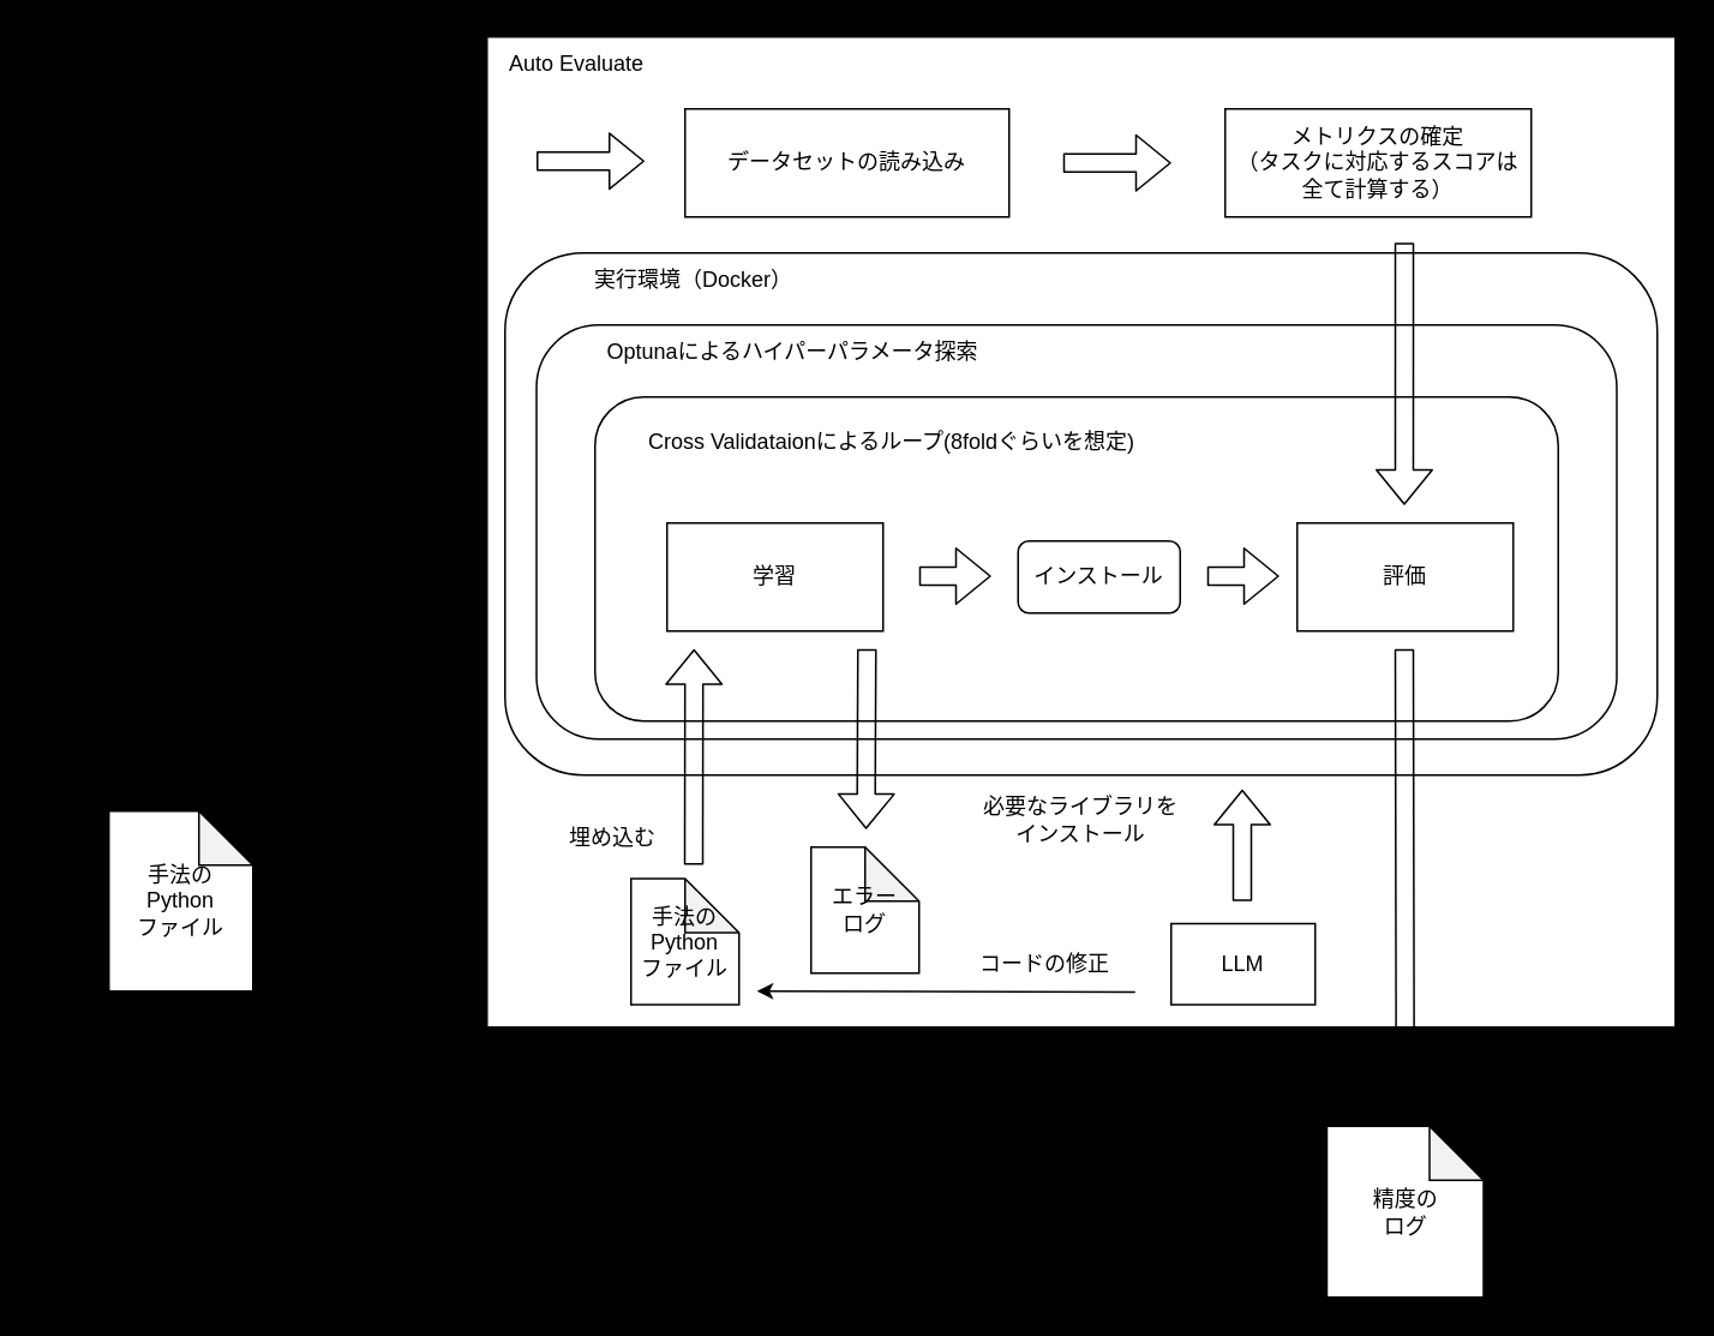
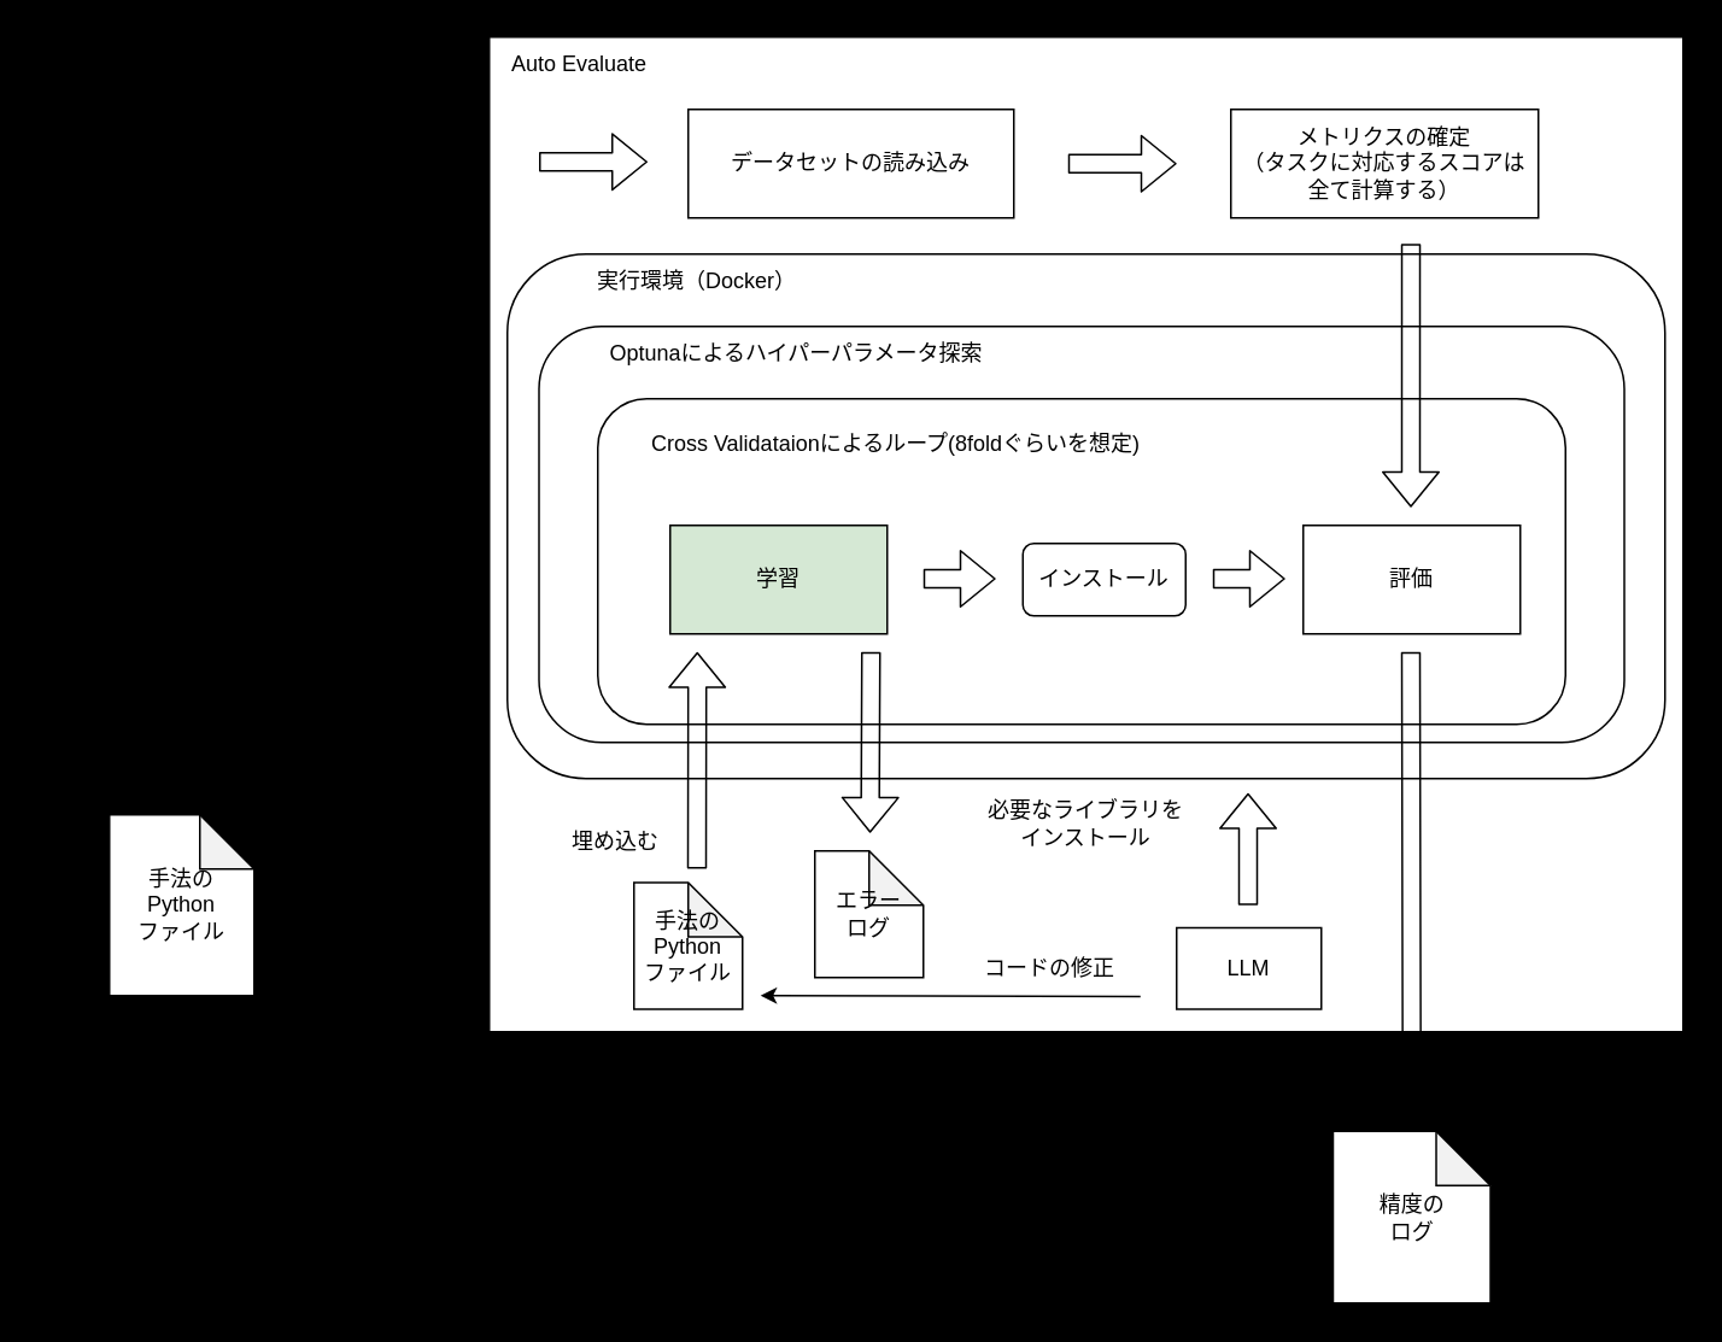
  <mxCell id="0" />
  <mxCell id="1" parent="0" />
  <mxCell id="2" value="" style="rounded=0;whiteSpace=wrap;html=1;" vertex="1" parent="1"><mxGeometry x="270" y="20" width="660" height="550" as="geometry" /></mxCell>
  <mxCell id="3" value="" style="rounded=1;whiteSpace=wrap;html=1;" vertex="1" parent="1"><mxGeometry x="280" y="140" width="640" height="290" as="geometry" /></mxCell>
  <mxCell id="4" value="" style="rounded=1;whiteSpace=wrap;html=1;" vertex="1" parent="1"><mxGeometry x="297.5" y="180" width="600" height="230" as="geometry" /></mxCell>
  <mxCell id="5" value="" style="rounded=1;whiteSpace=wrap;html=1;" vertex="1" parent="1"><mxGeometry x="330" y="220" width="535" height="180" as="geometry" /></mxCell>
  <mxCell id="6" value="手法の&lt;br&gt;Python&lt;br&gt;ファイル" style="shape=note;whiteSpace=wrap;html=1;backgroundOutline=1;darkOpacity=0.05;" vertex="1" parent="1"><mxGeometry x="60" y="450" width="80" height="100" as="geometry" /></mxCell>
  <mxCell id="7" value="&lt;ul&gt;&lt;li&gt;タスクのタイプ&lt;/li&gt;&lt;li&gt;データセット名？&lt;/li&gt;&lt;/ul&gt;" style="text;html=1;strokeColor=none;fillColor=none;align=left;verticalAlign=middle;whiteSpace=wrap;rounded=0;" vertex="1" parent="1"><mxGeometry x="20" y="72.5" width="140" height="35" as="geometry" /></mxCell>
  <mxCell id="8" value="Pythonファイルのパス" style="text;html=1;strokeColor=none;fillColor=none;align=center;verticalAlign=middle;whiteSpace=wrap;rounded=0;" vertex="1" parent="1"><mxGeometry x="35" y="400" width="130" height="30" as="geometry" /></mxCell>
  <mxCell id="9" value="" style="shape=flexArrow;endArrow=classic;html=1;" edge="1" parent="1"><mxGeometry width="50" height="50" relative="1" as="geometry"><mxPoint x="180" y="499" as="sourcePoint" /><mxPoint x="240" y="499" as="targetPoint" /></mxGeometry></mxCell>
  <mxCell id="10" value="入力" style="text;html=1;strokeColor=none;fillColor=none;align=center;verticalAlign=middle;whiteSpace=wrap;rounded=0;" vertex="1" parent="1"><mxGeometry x="180" y="110" width="60" height="30" as="geometry" /></mxCell>
- <mxCell id="11" value="学習" style="rounded=0;whiteSpace=wrap;html=1;" vertex="1" parent="1"><mxGeometry x="370" y="290" width="120" height="60" as="geometry" /></mxCell>
+ <mxCell id="11" value="学習" style="rounded=0;whiteSpace=wrap;html=1;fillColor=#d5e8d4;" vertex="1" parent="1"><mxGeometry x="370" y="290" width="120" height="60" as="geometry" /></mxCell>
  <mxCell id="12" value="評価" style="rounded=0;whiteSpace=wrap;html=1;" vertex="1" parent="1"><mxGeometry x="720" y="290" width="120" height="60" as="geometry" /></mxCell>
  <mxCell id="13" value="Auto Evaluate" style="text;html=1;strokeColor=none;fillColor=none;align=center;verticalAlign=middle;whiteSpace=wrap;rounded=0;" vertex="1" parent="1"><mxGeometry x="270" y="20" width="100" height="30" as="geometry" /></mxCell>
  <mxCell id="14" value="Optunaによるハイパーパラメータ探索" style="text;html=1;strokeColor=none;fillColor=none;align=center;verticalAlign=middle;whiteSpace=wrap;rounded=0;" vertex="1" parent="1"><mxGeometry x="315" y="180" width="250" height="30" as="geometry" /></mxCell>
  <mxCell id="15" value="Cross Validataionによるループ(8foldぐらいを想定)" style="text;html=1;strokeColor=none;fillColor=none;align=center;verticalAlign=middle;whiteSpace=wrap;rounded=0;" vertex="1" parent="1"><mxGeometry x="340" y="230" width="310" height="30" as="geometry" /></mxCell>
  <mxCell id="16" value="" style="shape=flexArrow;endArrow=classic;html=1;" edge="1" parent="1"><mxGeometry width="50" height="50" relative="1" as="geometry"><mxPoint x="779.5" y="360" as="sourcePoint" /><mxPoint x="780" y="610" as="targetPoint" /></mxGeometry></mxCell>
  <mxCell id="17" value="データセットの読み込み" style="rounded=0;whiteSpace=wrap;html=1;" vertex="1" parent="1"><mxGeometry x="380" y="60" width="180" height="60" as="geometry" /></mxCell>
  <mxCell id="18" value="" style="shape=flexArrow;endArrow=classic;html=1;" edge="1" parent="1"><mxGeometry width="50" height="50" relative="1" as="geometry"><mxPoint x="297.5" y="89" as="sourcePoint" /><mxPoint x="357.5" y="89" as="targetPoint" /></mxGeometry></mxCell>
  <mxCell id="19" value="" style="shape=flexArrow;endArrow=classic;html=1;" edge="1" parent="1"><mxGeometry width="50" height="50" relative="1" as="geometry"><mxPoint x="590" y="90" as="sourcePoint" /><mxPoint x="650" y="90" as="targetPoint" /></mxGeometry></mxCell>
  <mxCell id="20" value="メトリクスの確定&lt;br&gt;（タスクに対応するスコアは&lt;br&gt;全て計算する）" style="rounded=0;whiteSpace=wrap;html=1;" vertex="1" parent="1"><mxGeometry x="680" y="60" width="170" height="60" as="geometry" /></mxCell>
  <mxCell id="21" value="" style="shape=flexArrow;endArrow=classic;html=1;exitX=0.772;exitY=0.208;exitDx=0;exitDy=0;exitPerimeter=0;" edge="1" parent="1" source="2"><mxGeometry width="50" height="50" relative="1" as="geometry"><mxPoint x="780" y="160" as="sourcePoint" /><mxPoint x="779.5" y="280" as="targetPoint" /></mxGeometry></mxCell>
  <mxCell id="22" value="手法の&lt;br&gt;Python&lt;br&gt;ファイル" style="shape=note;whiteSpace=wrap;html=1;backgroundOutline=1;darkOpacity=0.05;" vertex="1" parent="1"><mxGeometry x="350" y="487.5" width="60" height="70" as="geometry" /></mxCell>
  <mxCell id="23" value="" style="shape=flexArrow;endArrow=classic;html=1;exitX=0.174;exitY=0.836;exitDx=0;exitDy=0;exitPerimeter=0;" edge="1" parent="1" source="2"><mxGeometry width="50" height="50" relative="1" as="geometry"><mxPoint x="384.5" y="440" as="sourcePoint" /><mxPoint x="385" y="360" as="targetPoint" /></mxGeometry></mxCell>
  <mxCell id="24" value="埋め込む" style="text;html=1;strokeColor=none;fillColor=none;align=center;verticalAlign=middle;whiteSpace=wrap;rounded=0;" vertex="1" parent="1"><mxGeometry x="310" y="450" width="60" height="30" as="geometry" /></mxCell>
  <mxCell id="25" value="精度の&lt;br&gt;ログ" style="shape=note;whiteSpace=wrap;html=1;backgroundOutline=1;darkOpacity=0.05;" vertex="1" parent="1"><mxGeometry x="736.5" y="625" width="87" height="95" as="geometry" /></mxCell>
  <mxCell id="26" value="" style="shape=flexArrow;endArrow=classic;html=1;entryX=0.319;entryY=0.8;entryDx=0;entryDy=0;entryPerimeter=0;" edge="1" parent="1" target="2"><mxGeometry width="50" height="50" relative="1" as="geometry"><mxPoint x="481" y="360" as="sourcePoint" /><mxPoint x="480.5" y="440" as="targetPoint" /></mxGeometry></mxCell>
  <mxCell id="27" value="エラー&lt;br&gt;ログ" style="shape=note;whiteSpace=wrap;html=1;backgroundOutline=1;darkOpacity=0.05;" vertex="1" parent="1"><mxGeometry x="450" y="470" width="60" height="70" as="geometry" /></mxCell>
  <mxCell id="28" value="LLM" style="rounded=0;whiteSpace=wrap;html=1;" vertex="1" parent="1"><mxGeometry x="650" y="512.5" width="80" height="45" as="geometry" /></mxCell>
  <mxCell id="29" value="実行環境（Docker）" style="text;html=1;strokeColor=none;fillColor=none;align=center;verticalAlign=middle;whiteSpace=wrap;rounded=0;" vertex="1" parent="1"><mxGeometry x="300" y="140" width="170" height="30" as="geometry" /></mxCell>
  <mxCell id="30" value="" style="endArrow=classic;html=1;" edge="1" parent="1"><mxGeometry width="50" height="50" relative="1" as="geometry"><mxPoint x="630" y="550.5" as="sourcePoint" /><mxPoint x="420" y="550" as="targetPoint" /></mxGeometry></mxCell>
  <mxCell id="31" value="" style="shape=flexArrow;endArrow=classic;html=1;" edge="1" parent="1"><mxGeometry width="50" height="50" relative="1" as="geometry"><mxPoint x="689.5" y="500" as="sourcePoint" /><mxPoint x="689.5" y="438" as="targetPoint" /></mxGeometry></mxCell>
  <mxCell id="32" value="必要なライブラリを&lt;br&gt;インストール" style="text;html=1;strokeColor=none;fillColor=none;align=center;verticalAlign=middle;whiteSpace=wrap;rounded=0;" vertex="1" parent="1"><mxGeometry x="525" y="440" width="150" height="30" as="geometry" /></mxCell>
  <mxCell id="33" value="コードの修正" style="text;html=1;strokeColor=none;fillColor=none;align=center;verticalAlign=middle;whiteSpace=wrap;rounded=0;" vertex="1" parent="1"><mxGeometry x="530" y="520" width="100" height="30" as="geometry" /></mxCell>
  <mxCell id="34" value="" style="shape=flexArrow;endArrow=classic;html=1;" edge="1" parent="1"><mxGeometry width="50" height="50" relative="1" as="geometry"><mxPoint x="510" y="319.5" as="sourcePoint" /><mxPoint x="550" y="319.5" as="targetPoint" /></mxGeometry></mxCell>
  <mxCell id="35" value="" style="shape=flexArrow;endArrow=classic;html=1;" edge="1" parent="1"><mxGeometry width="50" height="50" relative="1" as="geometry"><mxPoint x="670" y="319.5" as="sourcePoint" /><mxPoint x="710" y="319.5" as="targetPoint" /></mxGeometry></mxCell>
  <mxCell id="36" value="インストール" style="rounded=1;whiteSpace=wrap;html=1;" vertex="1" parent="1"><mxGeometry x="565" y="300" width="90" height="40" as="geometry" /></mxCell>
  <mxCell id="37" value="" style="shape=flexArrow;endArrow=classic;html=1;" edge="1" parent="1"><mxGeometry width="50" height="50" relative="1" as="geometry"><mxPoint x="180" y="89.5" as="sourcePoint" /><mxPoint x="240" y="89.5" as="targetPoint" /></mxGeometry></mxCell>
  <mxCell id="38" value="入力" style="text;html=1;strokeColor=none;fillColor=none;align=center;verticalAlign=middle;whiteSpace=wrap;rounded=0;" vertex="1" parent="1"><mxGeometry x="180" y="440" width="60" height="30" as="geometry" /></mxCell>
